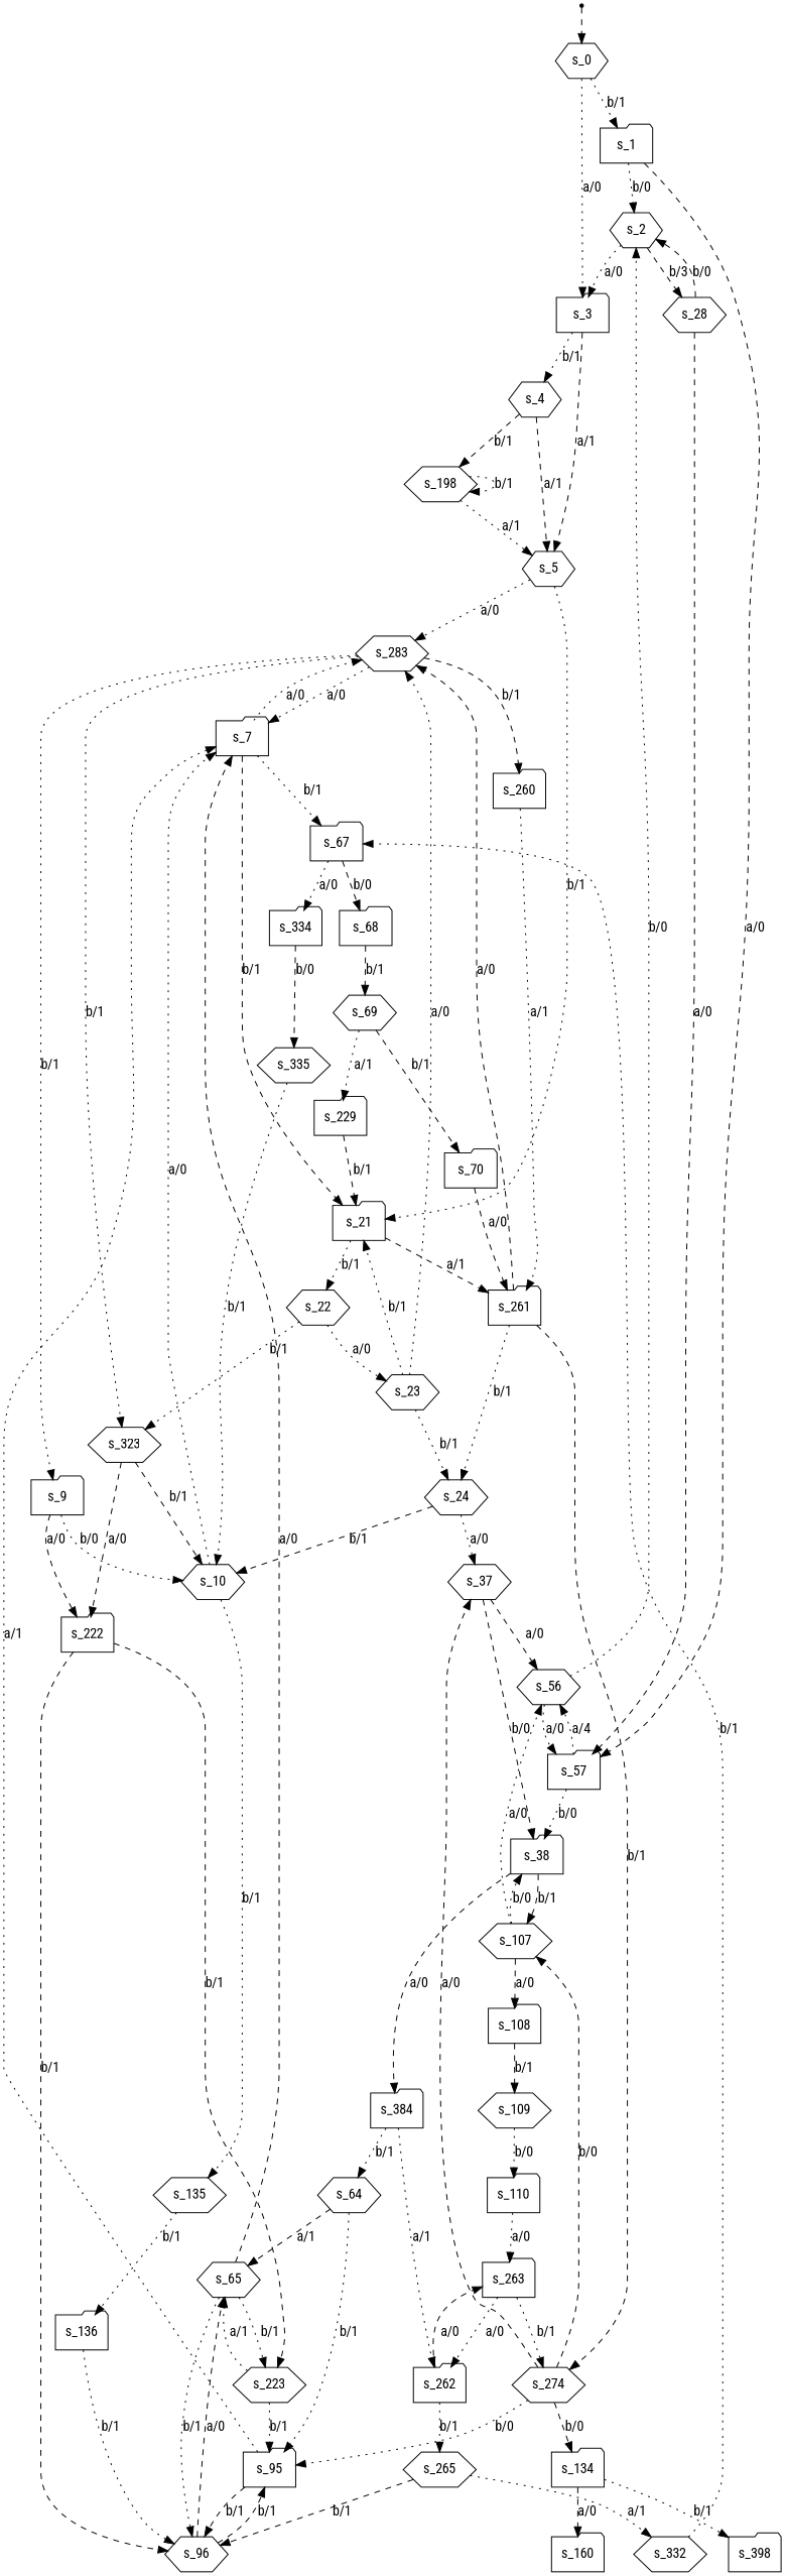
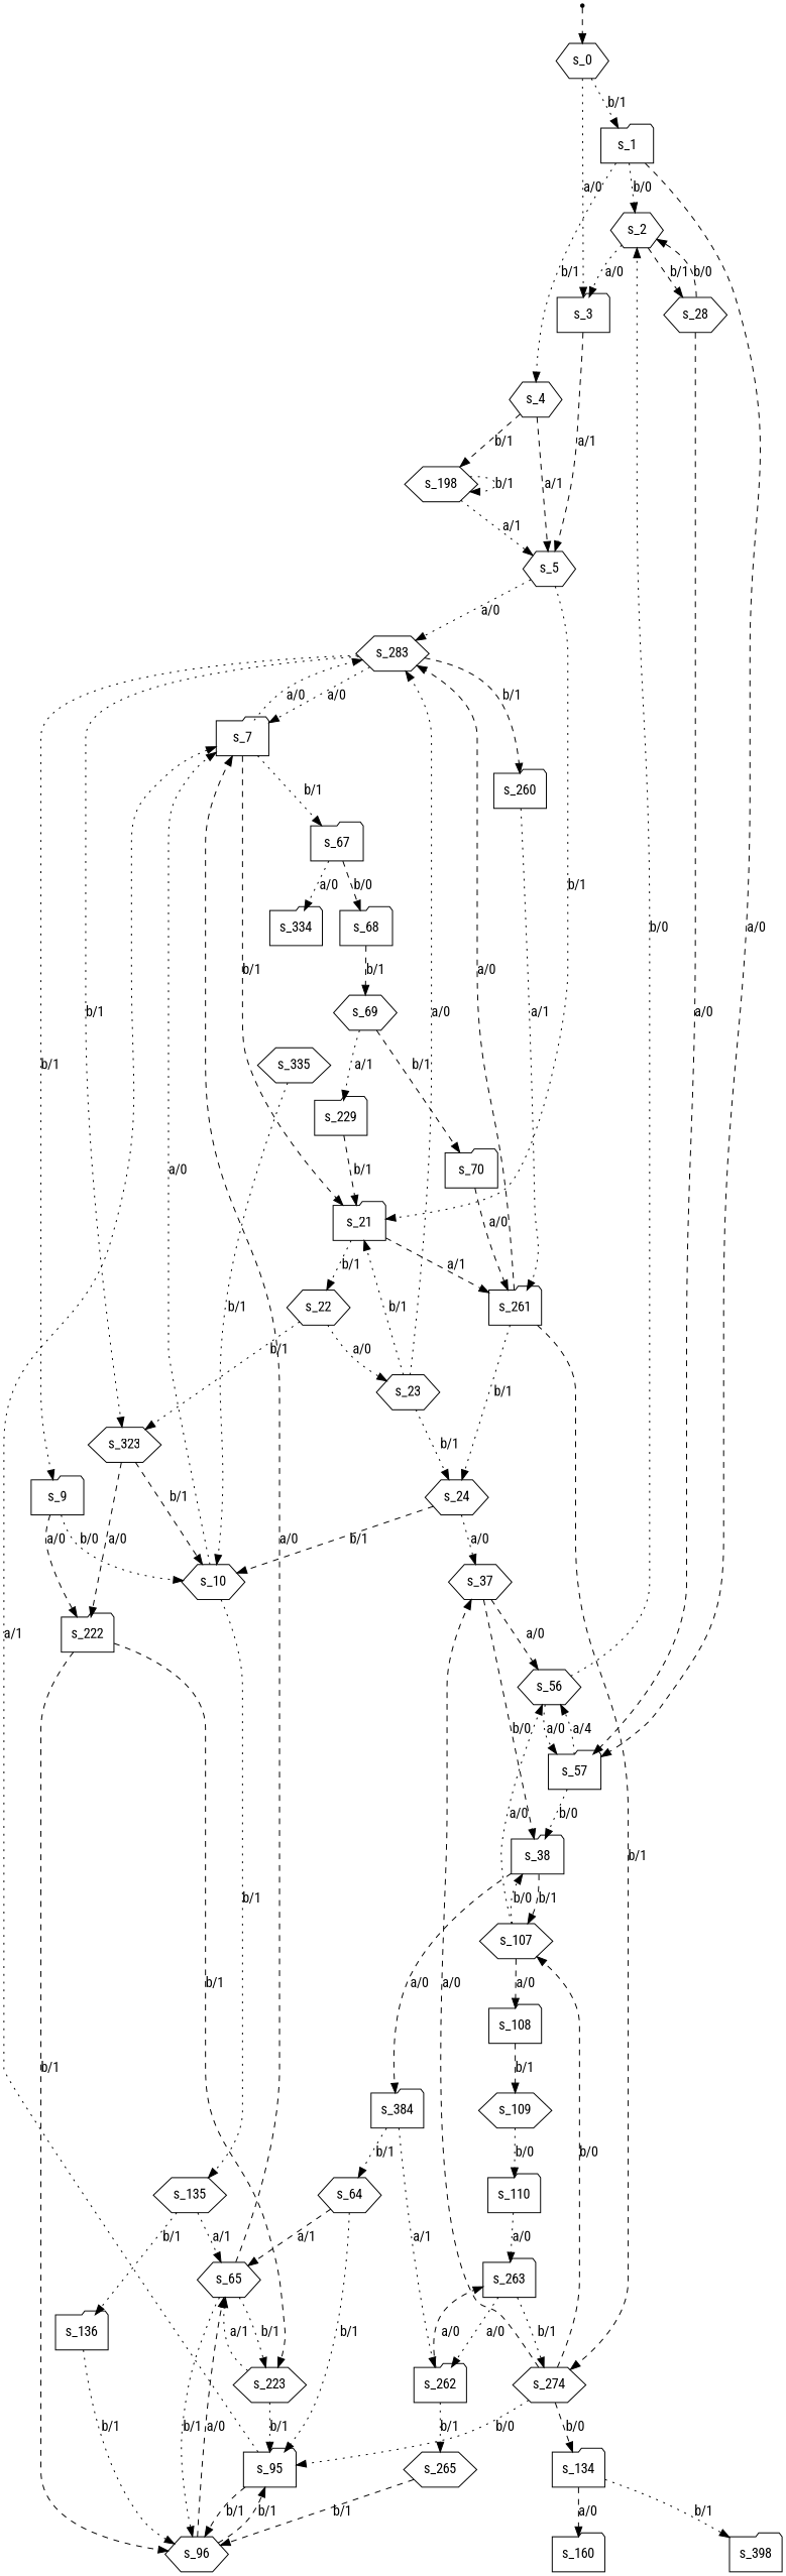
  digraph {
    fontname="Roboto Condensed"
    node [fontname="Roboto Condensed" shape=hexagon]
    edge [fontname="Roboto Condensed" style=dotted]
    s_0 [root=true]
    s_1 [shape=folder]
    s_3 [shape=folder]
    s_2
    s_57 [shape=folder]
    s_4
    s_5
    s_28
    s_56
    s_38 [shape=folder]
    s_198
    s_283
    s_21 [shape=folder]
    s_7 [shape=folder]
    s_9 [shape=folder]
    s_323
    s_260 [shape=folder]
    s_261 [shape=folder]
    s_22
    s_67 [shape=folder]
    s_10
    s_222 [shape=folder]
    s_68 [shape=folder]
    s_334 [shape=folder]
    s_135
    s_96
    s_223
    s_65
    s_136 [shape=folder]
    s_274
    s_24
    s_23
    s_37
    s_107
    s_134 [shape=folder]
    s_95 [shape=folder]
    s_108 [shape=folder]
    s_160 [shape=folder]
    s_398 [shape=folder]
    s_384 [shape=folder]
    s_64
    s_262 [shape=folder]
    s_109
    s_263 [shape=folder]
    s_265
    s_69
    s_335
    s_70 [shape=folder]
    s_229 [shape=folder]
-   s_332
    s_110 [shape=folder]
    qi [shape=point]
    s_0 -> s_1 [label="b/1"]
    s_0 -> s_3 [label="a/0"]
    s_1 -> s_2 [label="b/0"]
    s_1 -> s_57 [label="a/0" style=dashed]
-   s_3 -> s_4 [label="b/1"]
+   s_1 -> s_4 [label="b/1"]
    s_3 -> s_5 [label="a/1" style=dashed]
    s_2 -> s_3 [label="a/0"]
-   s_2 -> s_28 [label="b/3" style=dashed]
+   s_2 -> s_28 [label="b/1" style=dashed]
    s_57 -> s_56 [label="a/4"]
    s_57 -> s_38 [label="b/0"]
    s_4 -> s_5 [label="a/1" style=dashed]
    s_4 -> s_198 [label="b/1" style=dashed]
    s_5 -> s_283 [label="a/0"]
    s_5 -> s_21 [label="b/1"]
    s_28 -> s_2 [label="b/0" style=dashed]
    s_28 -> s_57 [label="a/0" style=dashed]
    s_56 -> s_2 [label="b/0"]
    s_56 -> s_57 [label="a/0"]
    s_38 -> s_107 [label="b/1" style=dashed]
    s_38 -> s_384 [label="a/0" style=dashed]
    s_198 -> s_5 [label="a/1"]
    s_198 -> s_198 [label="b/1"]
    s_283 -> s_7 [label="a/0"]
    s_283 -> s_9 [label="b/1"]
    s_283 -> s_323 [label="b/1"]
    s_283 -> s_260 [label="b/1" style=dashed]
    s_21 -> s_261 [label="a/1" style=dashed]
    s_21 -> s_22 [label="b/1"]
    s_7 -> s_283 [label="a/0"]
    s_7 -> s_21 [label="b/1" style=dashed]
    s_7 -> s_67 [label="b/1"]
    s_9 -> s_10 [label="b/0"]
    s_9 -> s_222 [label="a/0" style=dashed]
    s_323 -> s_10 [label="b/1" style=dashed]
    s_323 -> s_222 [label="a/0" style=dashed]
    s_260 -> s_261 [label="a/1"]
    s_261 -> s_283 [label="a/0" style=dashed]
    s_261 -> s_274 [label="b/1" style=dashed]
    s_261 -> s_24 [label="b/1"]
    s_22 -> s_323 [label="b/1"]
    s_22 -> s_23 [label="a/0"]
    s_67 -> s_68 [label="b/0" style=dashed]
    s_67 -> s_334 [label="a/0"]
    s_10 -> s_7 [label="a/0"]
    s_10 -> s_135 [label="b/1"]
    s_222 -> s_96 [label="b/1" style=dashed]
    s_222 -> s_223 [label="b/1" style=dashed]
    s_68 -> s_69 [label="b/1" style=dashed]
-   s_334 -> s_335 [label="b/0" style=dashed]
+   s_135 -> s_65 [label="a/1"]
    s_135 -> s_136 [label="b/1"]
    s_96 -> s_65 [label="a/0" style=dashed]
    s_96 -> s_95 [label="b/1" style=dashed]
    s_223 -> s_65 [label="a/1"]
    s_223 -> s_95 [label="b/1"]
    s_65 -> s_7 [label="a/0" style=dashed]
    s_65 -> s_96 [label="b/1"]
    s_65 -> s_223 [label="b/1"]
    s_136 -> s_96 [label="b/1"]
    s_274 -> s_37 [label="a/0" style=dashed]
    s_274 -> s_107 [label="b/0" style=dashed]
    s_274 -> s_134 [label="b/0" style=dashed]
    s_274 -> s_95 [label="b/0"]
    s_24 -> s_10 [label="b/1" style=dashed]
    s_24 -> s_37 [label="a/0"]
    s_23 -> s_283 [label="a/0"]
    s_23 -> s_21 [label="b/1"]
    s_23 -> s_24 [label="b/1"]
    s_37 -> s_56 [label="a/0" style=dashed]
    s_37 -> s_38 [label="b/0" style=dashed]
    s_107 -> s_56 [label="a/0"]
    s_107 -> s_38 [label="b/0"]
    s_107 -> s_108 [label="a/0" style=dashed]
    s_134 -> s_160 [label="a/0" style=dashed]
    s_134 -> s_398 [label="b/1"]
    s_95 -> s_7 [label="a/1"]
    s_95 -> s_96 [label="b/1" style=dashed]
    s_108 -> s_109 [label="b/1" style=dashed]
    s_384 -> s_64 [label="b/1"]
    s_384 -> s_262 [label="a/1"]
    s_64 -> s_65 [label="a/1" style=dashed]
    s_64 -> s_95 [label="b/1"]
    s_262 -> s_263 [label="a/0" style=dashed]
    s_262 -> s_265 [label="b/1"]
    s_109 -> s_110 [label="b/0"]
    s_263 -> s_274 [label="b/1"]
    s_263 -> s_262 [label="a/0"]
    s_265 -> s_96 [label="b/1" style=dashed]
-   s_265 -> s_332 [label="a/1"]
    s_69 -> s_70 [label="b/1" style=dashed]
    s_69 -> s_229 [label="a/1"]
    s_335 -> s_10 [label="b/1"]
    s_70 -> s_261 [label="a/0" style=dashed]
    s_229 -> s_21 [label="b/1" style=dashed]
-   s_332 -> s_67 [label="b/1"]
    s_110 -> s_263 [label="a/0"]
    qi -> s_0 [style=dashed]
  }
